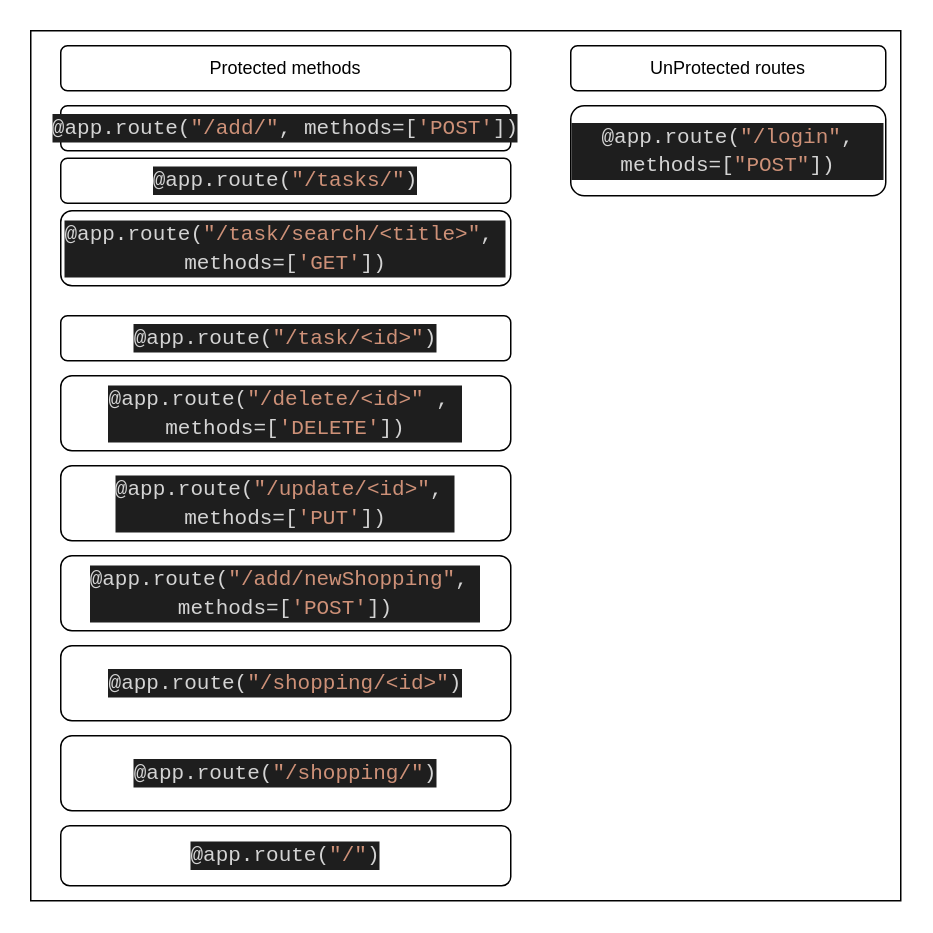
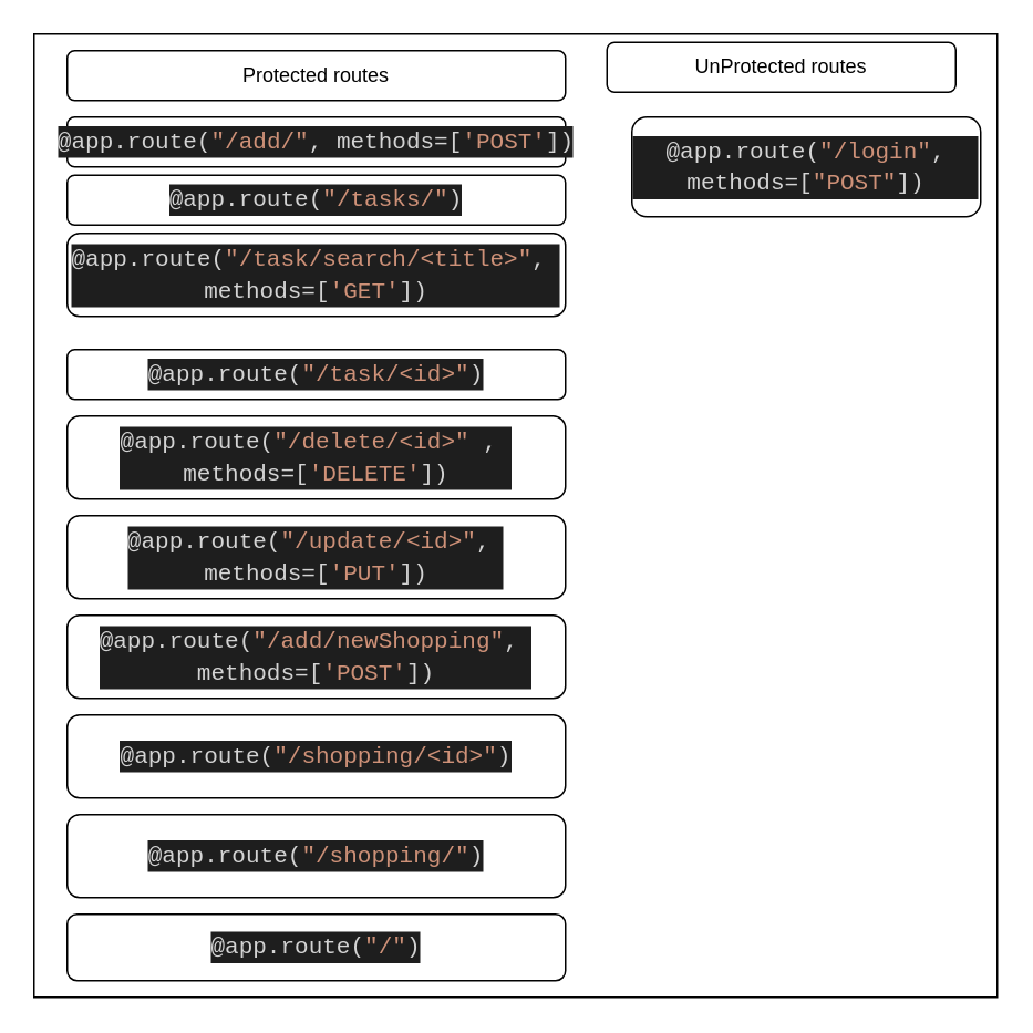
  <mxCell id="0" />
  <mxCell id="1" parent="0" />
  <mxCell id="2" value="" style="rounded=0;whiteSpace=wrap;html=1;" parent="1" vertex="1"><mxGeometry x="20" y="20" width="580" height="580" as="geometry" /></mxCell>
- <mxCell id="3" value="Protected methods" style="rounded=1;whiteSpace=wrap;html=1;" parent="1" vertex="1"><mxGeometry x="40" y="30" width="300" height="30" as="geometry" /></mxCell>
- <mxCell id="4" value="UnProtected routes" style="rounded=1;whiteSpace=wrap;html=1;" parent="1" vertex="1"><mxGeometry x="380" y="30" width="210" height="30" as="geometry" /></mxCell>
+ <mxCell id="3" value="Protected routes" style="rounded=1;whiteSpace=wrap;html=1;" parent="1" vertex="1"><mxGeometry x="40" y="30" width="300" height="30" as="geometry" /></mxCell>
+ <mxCell id="4" value="UnProtected routes" style="rounded=1;whiteSpace=wrap;html=1;" parent="1" vertex="1"><mxGeometry x="365" y="25" width="210" height="30" as="geometry" /></mxCell>
  <mxCell id="5" value="&lt;div style=&quot;color: rgb(212 , 212 , 212) ; background-color: rgb(30 , 30 , 30) ; font-family: &amp;#34;consolas&amp;#34; , &amp;#34;courier new&amp;#34; , monospace ; font-size: 14px ; line-height: 19px ; white-space: pre&quot;&gt;@app.route(&lt;span style=&quot;color: #ce9178&quot;&gt;&quot;/add/&quot;&lt;/span&gt;, methods=[&lt;span style=&quot;color: #ce9178&quot;&gt;'POST'&lt;/span&gt;])&lt;/div&gt;" style="rounded=1;whiteSpace=wrap;html=1;" parent="1" vertex="1"><mxGeometry x="40" y="70" width="300" height="30" as="geometry" /></mxCell>
  <mxCell id="6" value="&lt;div style=&quot;color: rgb(212 , 212 , 212) ; background-color: rgb(30 , 30 , 30) ; font-family: &amp;#34;consolas&amp;#34; , &amp;#34;courier new&amp;#34; , monospace ; font-size: 14px ; line-height: 19px&quot;&gt;@app.route(&lt;span style=&quot;color: #ce9178&quot;&gt;&quot;/login&quot;&lt;/span&gt;, methods=[&lt;span style=&quot;color: #ce9178&quot;&gt;&quot;POST&quot;&lt;/span&gt;])&lt;/div&gt;" style="rounded=1;whiteSpace=wrap;html=1;" parent="1" vertex="1"><mxGeometry x="380" y="70" width="210" height="60" as="geometry" /></mxCell>
  <mxCell id="7" value="&lt;div style=&quot;color: rgb(212 , 212 , 212) ; background-color: rgb(30 , 30 , 30) ; font-family: &amp;#34;consolas&amp;#34; , &amp;#34;courier new&amp;#34; , monospace ; font-size: 14px ; line-height: 19px&quot;&gt;&lt;div style=&quot;font-family: &amp;#34;consolas&amp;#34; , &amp;#34;courier new&amp;#34; , monospace ; line-height: 19px ; white-space: pre&quot;&gt;@app.route(&lt;span style=&quot;color: #ce9178&quot;&gt;&quot;/&quot;&lt;/span&gt;)&lt;/div&gt;&lt;/div&gt;" style="rounded=1;whiteSpace=wrap;html=1;" parent="1" vertex="1"><mxGeometry x="40" y="550" width="300" height="40" as="geometry" /></mxCell>
  <mxCell id="8" value="&lt;div style=&quot;color: rgb(212 , 212 , 212) ; background-color: rgb(30 , 30 , 30) ; font-family: &amp;#34;consolas&amp;#34; , &amp;#34;courier new&amp;#34; , monospace ; font-size: 14px ; line-height: 19px ; white-space: pre&quot;&gt;@app.route(&lt;span style=&quot;color: #ce9178&quot;&gt;&quot;/tasks/&quot;&lt;/span&gt;)&lt;/div&gt;" style="rounded=1;whiteSpace=wrap;html=1;" parent="1" vertex="1"><mxGeometry x="40" y="105" width="300" height="30" as="geometry" /></mxCell>
  <mxCell id="9" value="&lt;div style=&quot;color: rgb(212 , 212 , 212) ; background-color: rgb(30 , 30 , 30) ; font-family: &amp;#34;consolas&amp;#34; , &amp;#34;courier new&amp;#34; , monospace ; font-size: 14px ; line-height: 19px ; white-space: pre&quot;&gt;&lt;div style=&quot;font-family: &amp;#34;consolas&amp;#34; , &amp;#34;courier new&amp;#34; , monospace ; line-height: 19px&quot;&gt;@app.route(&lt;span style=&quot;color: #ce9178&quot;&gt;&quot;/task/search/&amp;lt;title&amp;gt;&quot;&lt;/span&gt;, &lt;br/&gt;methods=[&lt;span style=&quot;color: #ce9178&quot;&gt;'GET'&lt;/span&gt;])&lt;/div&gt;&lt;/div&gt;" style="rounded=1;whiteSpace=wrap;html=1;" parent="1" vertex="1"><mxGeometry x="40" y="140" width="300" height="50" as="geometry" /></mxCell>
  <mxCell id="10" value="&lt;div style=&quot;color: rgb(212 , 212 , 212) ; background-color: rgb(30 , 30 , 30) ; font-family: &amp;#34;consolas&amp;#34; , &amp;#34;courier new&amp;#34; , monospace ; font-size: 14px ; line-height: 19px ; white-space: pre&quot;&gt;&lt;div style=&quot;font-family: &amp;#34;consolas&amp;#34; , &amp;#34;courier new&amp;#34; , monospace ; line-height: 19px&quot;&gt;@app.route(&lt;span style=&quot;color: #ce9178&quot;&gt;&quot;/task/&amp;lt;id&amp;gt;&quot;&lt;/span&gt;)&lt;/div&gt;&lt;/div&gt;" style="rounded=1;whiteSpace=wrap;html=1;" parent="1" vertex="1"><mxGeometry x="40" y="210" width="300" height="30" as="geometry" /></mxCell>
  <mxCell id="11" value="&lt;div style=&quot;color: rgb(212 , 212 , 212) ; background-color: rgb(30 , 30 , 30) ; font-family: &amp;#34;consolas&amp;#34; , &amp;#34;courier new&amp;#34; , monospace ; font-size: 14px ; line-height: 19px ; white-space: pre&quot;&gt;&lt;div style=&quot;font-family: &amp;#34;consolas&amp;#34; , &amp;#34;courier new&amp;#34; , monospace ; line-height: 19px&quot;&gt;@app.route(&lt;span style=&quot;color: #ce9178&quot;&gt;&quot;/delete/&amp;lt;id&amp;gt;&quot;&lt;/span&gt; , &lt;br/&gt;methods=[&lt;span style=&quot;color: #ce9178&quot;&gt;'DELETE'&lt;/span&gt;])&lt;/div&gt;&lt;/div&gt;" style="rounded=1;whiteSpace=wrap;html=1;" parent="1" vertex="1"><mxGeometry x="40" y="250" width="300" height="50" as="geometry" /></mxCell>
  <mxCell id="12" value="&lt;div style=&quot;color: rgb(212 , 212 , 212) ; background-color: rgb(30 , 30 , 30) ; font-family: &amp;#34;consolas&amp;#34; , &amp;#34;courier new&amp;#34; , monospace ; font-size: 14px ; line-height: 19px ; white-space: pre&quot;&gt;&lt;div style=&quot;font-family: &amp;#34;consolas&amp;#34; , &amp;#34;courier new&amp;#34; , monospace ; line-height: 19px&quot;&gt;&lt;div style=&quot;font-family: &amp;#34;consolas&amp;#34; , &amp;#34;courier new&amp;#34; , monospace ; line-height: 19px&quot;&gt;@app.route(&lt;span style=&quot;color: #ce9178&quot;&gt;&quot;/add/newShopping&quot;&lt;/span&gt;, &lt;br/&gt;methods=[&lt;span style=&quot;color: #ce9178&quot;&gt;'POST'&lt;/span&gt;])&lt;/div&gt;&lt;/div&gt;&lt;/div&gt;" style="rounded=1;whiteSpace=wrap;html=1;" parent="1" vertex="1"><mxGeometry x="40" y="370" width="300" height="50" as="geometry" /></mxCell>
  <mxCell id="13" value="&lt;div style=&quot;color: rgb(212 , 212 , 212) ; background-color: rgb(30 , 30 , 30) ; font-family: &amp;#34;consolas&amp;#34; , &amp;#34;courier new&amp;#34; , monospace ; font-size: 14px ; line-height: 19px ; white-space: pre&quot;&gt;&lt;div style=&quot;font-family: &amp;#34;consolas&amp;#34; , &amp;#34;courier new&amp;#34; , monospace ; line-height: 19px&quot;&gt;&lt;div style=&quot;font-family: &amp;#34;consolas&amp;#34; , &amp;#34;courier new&amp;#34; , monospace ; line-height: 19px&quot;&gt;@app.route(&lt;span style=&quot;color: #ce9178&quot;&gt;&quot;/update/&amp;lt;id&amp;gt;&quot;&lt;/span&gt;, &lt;br/&gt;methods=[&lt;span style=&quot;color: #ce9178&quot;&gt;'PUT'&lt;/span&gt;])&lt;/div&gt;&lt;/div&gt;&lt;/div&gt;" style="rounded=1;whiteSpace=wrap;html=1;" parent="1" vertex="1"><mxGeometry x="40" y="310" width="300" height="50" as="geometry" /></mxCell>
  <mxCell id="14" value="&lt;div style=&quot;color: rgb(212 , 212 , 212) ; background-color: rgb(30 , 30 , 30) ; font-family: &amp;#34;consolas&amp;#34; , &amp;#34;courier new&amp;#34; , monospace ; font-size: 14px ; line-height: 19px ; white-space: pre&quot;&gt;&lt;div style=&quot;font-family: &amp;#34;consolas&amp;#34; , &amp;#34;courier new&amp;#34; , monospace ; line-height: 19px&quot;&gt;&lt;div style=&quot;font-family: &amp;#34;consolas&amp;#34; , &amp;#34;courier new&amp;#34; , monospace ; line-height: 19px&quot;&gt;&lt;div style=&quot;font-family: &amp;#34;consolas&amp;#34; , &amp;#34;courier new&amp;#34; , monospace ; line-height: 19px&quot;&gt;@app.route(&lt;span style=&quot;color: #ce9178&quot;&gt;&quot;/shopping/&amp;lt;id&amp;gt;&quot;&lt;/span&gt;)&lt;/div&gt;&lt;/div&gt;&lt;/div&gt;&lt;/div&gt;" style="rounded=1;whiteSpace=wrap;html=1;" parent="1" vertex="1"><mxGeometry x="40" y="430" width="300" height="50" as="geometry" /></mxCell>
  <mxCell id="15" value="&lt;div style=&quot;color: rgb(212 , 212 , 212) ; background-color: rgb(30 , 30 , 30) ; font-family: &amp;#34;consolas&amp;#34; , &amp;#34;courier new&amp;#34; , monospace ; font-size: 14px ; line-height: 19px ; white-space: pre&quot;&gt;&lt;div style=&quot;font-family: &amp;#34;consolas&amp;#34; , &amp;#34;courier new&amp;#34; , monospace ; line-height: 19px&quot;&gt;&lt;div style=&quot;font-family: &amp;#34;consolas&amp;#34; , &amp;#34;courier new&amp;#34; , monospace ; line-height: 19px&quot;&gt;&lt;div style=&quot;font-family: &amp;#34;consolas&amp;#34; , &amp;#34;courier new&amp;#34; , monospace ; line-height: 19px&quot;&gt;@app.route(&lt;span style=&quot;color: #ce9178&quot;&gt;&quot;/shopping/&quot;&lt;/span&gt;)&lt;/div&gt;&lt;/div&gt;&lt;/div&gt;&lt;/div&gt;" style="rounded=1;whiteSpace=wrap;html=1;" parent="1" vertex="1"><mxGeometry x="40" y="490" width="300" height="50" as="geometry" /></mxCell>
